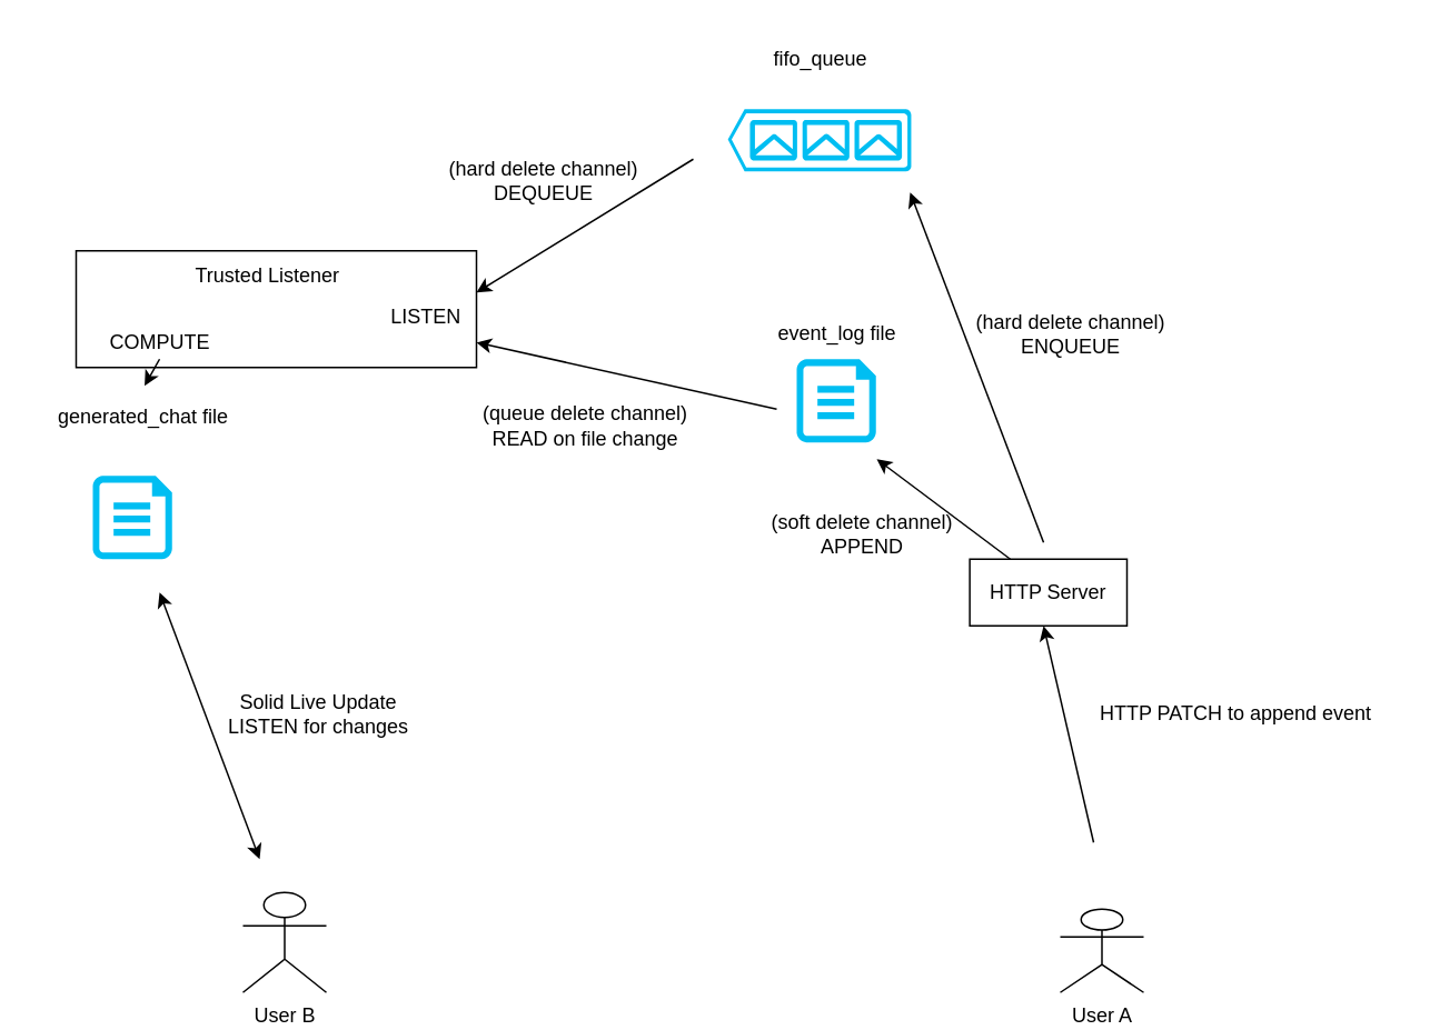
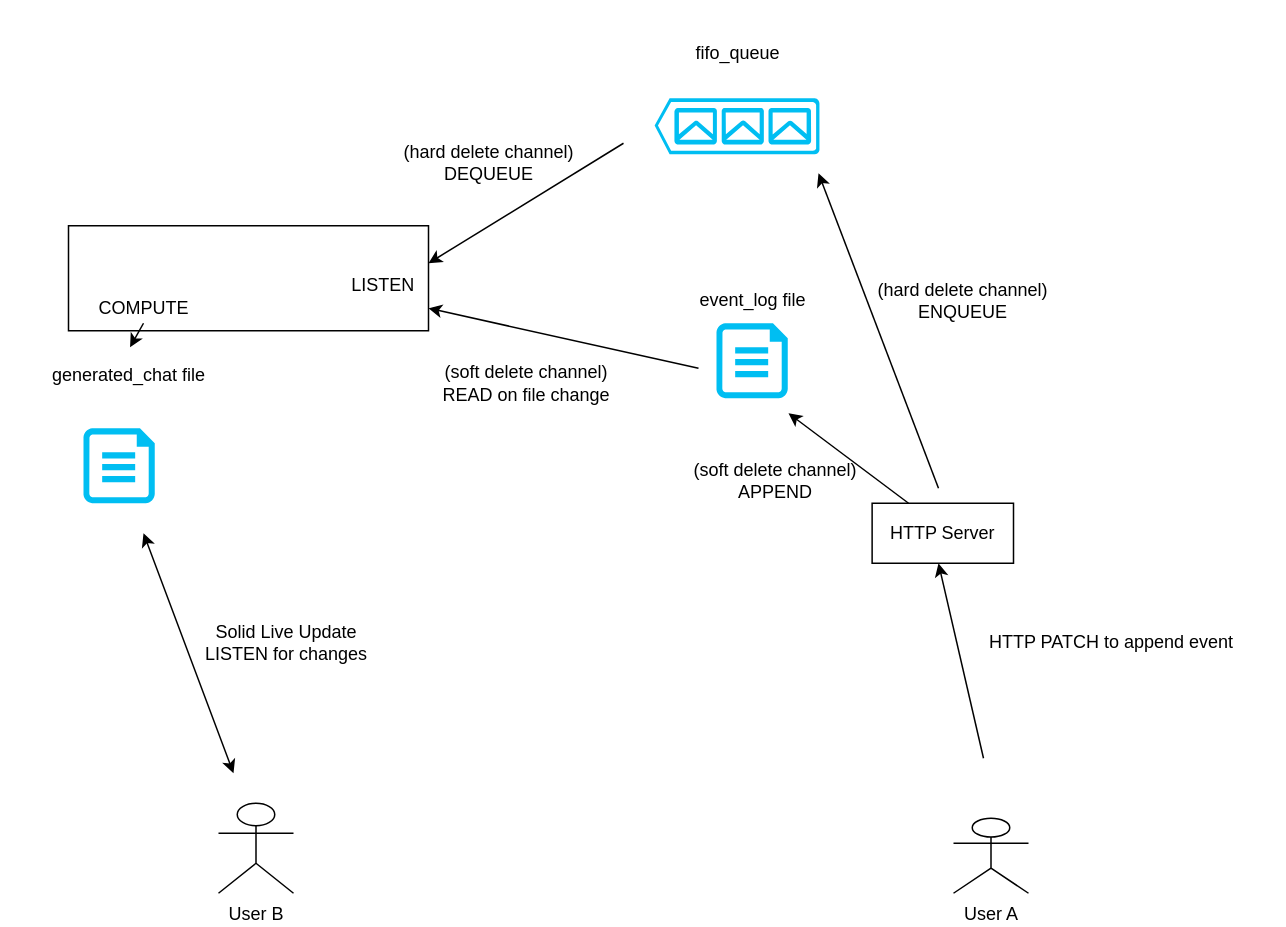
  <mxCell id="0" />
  <mxCell id="1" parent="0" />
  <mxCell id="2" value="" style="rounded=0;whiteSpace=wrap;html=1;" parent="1" vertex="1"><mxGeometry x="45" y="150" width="240" height="70" as="geometry" /></mxCell>
  <mxCell id="3" value="User A" style="shape=umlActor;verticalLabelPosition=bottom;verticalAlign=top;html=1;outlineConnect=0;" parent="1" vertex="1"><mxGeometry x="635" y="545" width="50" height="50" as="geometry" /></mxCell>
  <mxCell id="4" value="User B" style="shape=umlActor;verticalLabelPosition=bottom;verticalAlign=top;html=1;outlineConnect=0;" parent="1" vertex="1"><mxGeometry x="145" y="535" width="50" height="60" as="geometry" /></mxCell>
  <mxCell id="5" value="" style="endArrow=classic;html=1;rounded=0;" parent="1" edge="1"><mxGeometry width="50" height="50" relative="1" as="geometry"><mxPoint x="655" y="505" as="sourcePoint" /><mxPoint x="625" y="375" as="targetPoint" /></mxGeometry></mxCell>
  <mxCell id="6" value="HTTP PATCH to append event" style="text;html=1;align=center;verticalAlign=middle;resizable=0;points=[];autosize=1;strokeColor=none;fillColor=none;" parent="1" vertex="1"><mxGeometry x="645" y="413" width="190" height="30" as="geometry" /></mxCell>
  <mxCell id="7" value="" style="verticalLabelPosition=bottom;html=1;verticalAlign=top;align=center;strokeColor=none;fillColor=#00BEF2;shape=mxgraph.azure.cloud_services_configuration_file;pointerEvents=1;" parent="1" vertex="1"><mxGeometry x="477" y="215" width="47.5" height="50" as="geometry" /></mxCell>
  <mxCell id="8" value="event_log file" style="text;html=1;align=center;verticalAlign=middle;resizable=0;points=[];autosize=1;strokeColor=none;fillColor=none;" parent="1" vertex="1"><mxGeometry x="455.75" y="185" width="90" height="30" as="geometry" /></mxCell>
  <mxCell id="9" value="" style="endArrow=classic;html=1;rounded=0;exitX=0.385;exitY=0;exitDx=0;exitDy=0;exitPerimeter=0;" parent="1" edge="1"><mxGeometry width="50" height="50" relative="1" as="geometry"><mxPoint x="605.05" y="335" as="sourcePoint" /><mxPoint x="525" y="275" as="targetPoint" /></mxGeometry></mxCell>
  <mxCell id="10" value="(soft delete channel)&lt;br&gt;APPEND" style="text;html=1;align=center;verticalAlign=middle;resizable=0;points=[];autosize=1;strokeColor=none;fillColor=none;" parent="1" vertex="1"><mxGeometry x="450.75" y="300" width="130" height="40" as="geometry" /></mxCell>
  <mxCell id="11" value="" style="verticalLabelPosition=bottom;html=1;verticalAlign=top;align=center;strokeColor=none;fillColor=#00BEF2;shape=mxgraph.azure.queue_generic;pointerEvents=1;rotation=-180;" parent="1" vertex="1"><mxGeometry x="435.75" y="65" width="110" height="37.37" as="geometry" /></mxCell>
  <mxCell id="12" value="fifo_queue" style="text;html=1;align=center;verticalAlign=middle;resizable=0;points=[];autosize=1;strokeColor=none;fillColor=none;" parent="1" vertex="1"><mxGeometry x="450.75" y="20" width="80" height="30" as="geometry" /></mxCell>
  <mxCell id="13" value="" style="endArrow=classic;html=1;rounded=0;" parent="1" edge="1"><mxGeometry width="50" height="50" relative="1" as="geometry"><mxPoint x="625" y="325" as="sourcePoint" /><mxPoint x="545" y="115" as="targetPoint" /></mxGeometry></mxCell>
  <mxCell id="14" value="(hard delete channel)&lt;br&gt;ENQUEUE" style="text;html=1;align=center;verticalAlign=middle;resizable=0;points=[];autosize=1;strokeColor=none;fillColor=none;" parent="1" vertex="1"><mxGeometry x="570.75" y="180" width="140" height="40" as="geometry" /></mxCell>
  <mxCell id="15" value="HTTP Server" style="rounded=0;whiteSpace=wrap;html=1;" parent="1" vertex="1"><mxGeometry x="580.75" y="335" width="94.25" height="40" as="geometry" /></mxCell>
  <mxCell id="16" value="" style="endArrow=classic;html=1;rounded=0;entryX=1;entryY=0;entryDx=0;entryDy=0;" parent="1" target="25" edge="1"><mxGeometry width="50" height="50" relative="1" as="geometry"><mxPoint x="415" y="95" as="sourcePoint" /><mxPoint x="295" y="165" as="targetPoint" /></mxGeometry></mxCell>
  <mxCell id="17" value="(hard delete channel)&lt;br&gt;DEQUEUE" style="text;html=1;align=center;verticalAlign=middle;resizable=0;points=[];autosize=1;strokeColor=none;fillColor=none;" parent="1" vertex="1"><mxGeometry x="255" y="88" width="140" height="40" as="geometry" /></mxCell>
  <mxCell id="18" value="" style="endArrow=classic;html=1;rounded=0;entryX=1;entryY=1;entryDx=0;entryDy=0;" parent="1" target="25" edge="1"><mxGeometry width="50" height="50" relative="1" as="geometry"><mxPoint x="465" y="245" as="sourcePoint" /><mxPoint x="295" y="215" as="targetPoint" /></mxGeometry></mxCell>
- <mxCell id="19" value="(queue delete channel)&lt;br&gt;READ on file change" style="text;html=1;align=center;verticalAlign=middle;resizable=0;points=[];autosize=1;strokeColor=none;fillColor=none;" parent="1" vertex="1"><mxGeometry x="285" y="235" width="130" height="40" as="geometry" /></mxCell>
+ <mxCell id="19" value="(soft delete channel)&lt;br&gt;READ on file change" style="text;html=1;align=center;verticalAlign=middle;resizable=0;points=[];autosize=1;strokeColor=none;fillColor=none;" parent="1" vertex="1"><mxGeometry x="285" y="235" width="130" height="40" as="geometry" /></mxCell>
  <mxCell id="20" value="" style="verticalLabelPosition=bottom;html=1;verticalAlign=top;align=center;strokeColor=none;fillColor=#00BEF2;shape=mxgraph.azure.cloud_services_configuration_file;pointerEvents=1;" parent="1" vertex="1"><mxGeometry x="55" y="285" width="47.5" height="50" as="geometry" /></mxCell>
  <mxCell id="21" value="generated_chat file" style="text;html=1;align=center;verticalAlign=middle;resizable=0;points=[];autosize=1;strokeColor=none;fillColor=none;" parent="1" vertex="1"><mxGeometry x="20" y="235" width="130" height="30" as="geometry" /></mxCell>
  <mxCell id="22" value="" style="endArrow=classic;html=1;rounded=0;entryX=0.508;entryY=-0.133;entryDx=0;entryDy=0;entryPerimeter=0;" parent="1" target="21" edge="1"><mxGeometry width="50" height="50" relative="1" as="geometry"><mxPoint x="95" y="215" as="sourcePoint" /><mxPoint x="205" y="165" as="targetPoint" /></mxGeometry></mxCell>
  <mxCell id="23" value="COMPUTE" style="text;html=1;align=center;verticalAlign=middle;resizable=0;points=[];autosize=1;strokeColor=none;fillColor=none;" parent="1" vertex="1"><mxGeometry x="55" y="190" width="80" height="30" as="geometry" /></mxCell>
- <mxCell id="24" value="Trusted Listener" style="text;html=1;align=center;verticalAlign=middle;whiteSpace=wrap;rounded=0;" parent="1" vertex="1"><mxGeometry x="104" y="150" width="112" height="30" as="geometry" /></mxCell>
  <mxCell id="25" value="LISTEN" style="text;html=1;align=center;verticalAlign=middle;whiteSpace=wrap;rounded=0;" parent="1" vertex="1"><mxGeometry x="225" y="175" width="60" height="30" as="geometry" /></mxCell>
  <mxCell id="26" value="" style="endArrow=classic;startArrow=classic;html=1;rounded=0;" parent="1" edge="1"><mxGeometry width="50" height="50" relative="1" as="geometry"><mxPoint x="155" y="515" as="sourcePoint" /><mxPoint x="95" y="355" as="targetPoint" /></mxGeometry></mxCell>
  <mxCell id="27" value="Solid Live Update&lt;br&gt;LISTEN for changes" style="text;html=1;align=center;verticalAlign=middle;resizable=0;points=[];autosize=1;strokeColor=none;fillColor=none;" parent="1" vertex="1"><mxGeometry x="125" y="408" width="130" height="40" as="geometry" /></mxCell>
